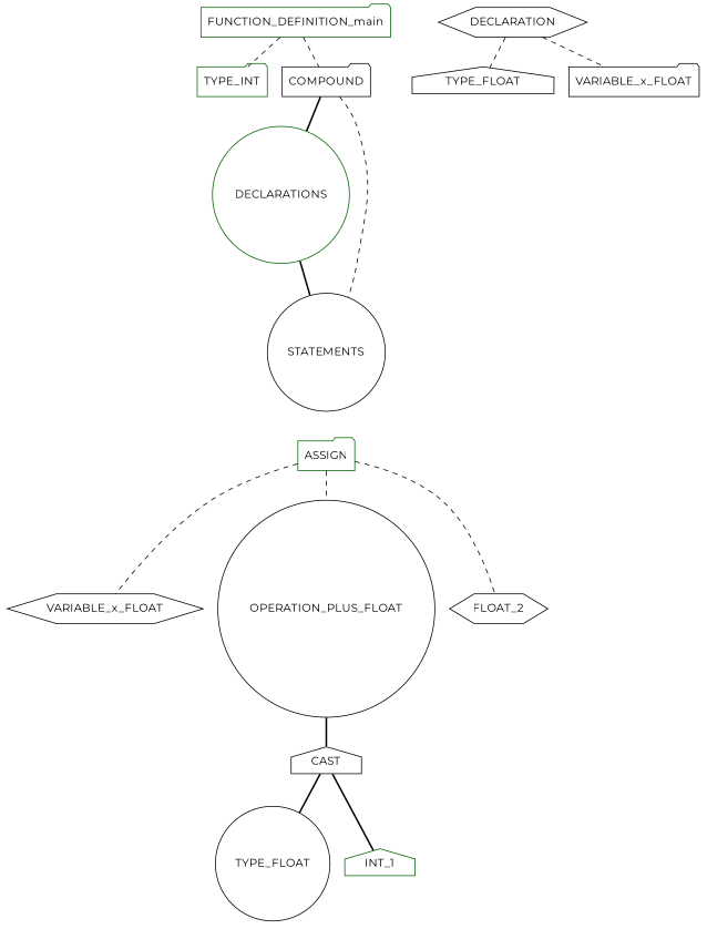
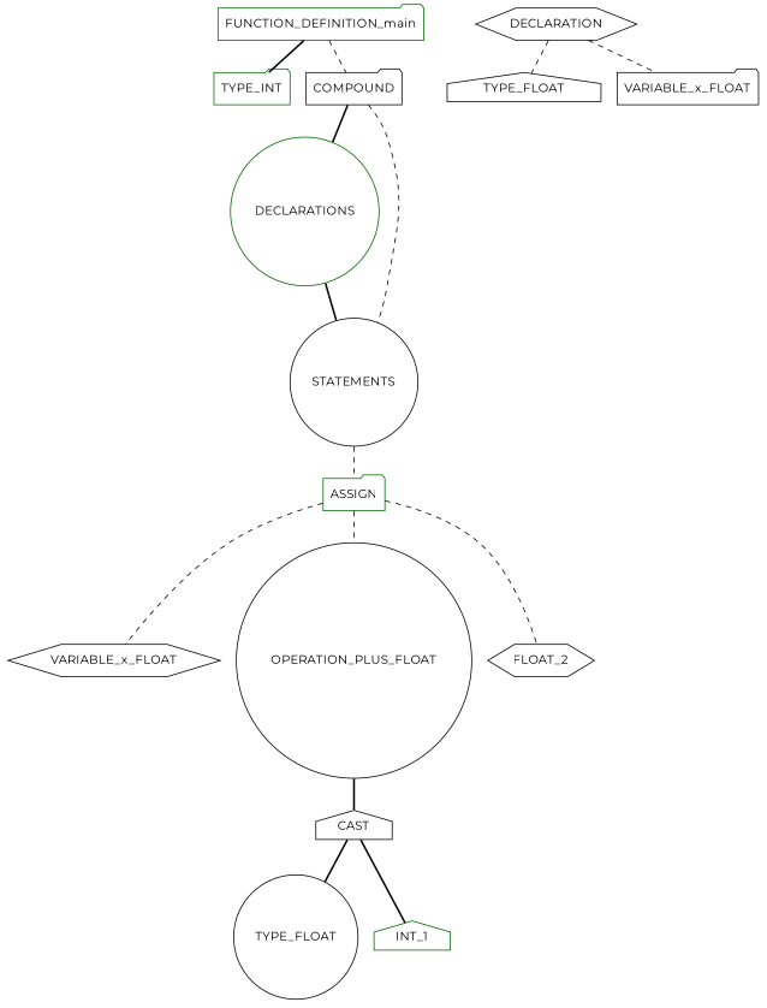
  graph {
    fontname=Montserrat
    node [color=black fontname=Montserrat shape=folder]
    edge [fontname=Montserrat style=dashed]
    n1 [color=darkgreen label=FUNCTION_DEFINITION_main]
    n2 [color=darkgreen label=TYPE_INT]
    n3 [label=COMPOUND]
    n4 [color=darkgreen label=DECLARATIONS shape=circle]
    n5 [label=STATEMENTS shape=circle]
    n6 [color=darkgreen label=ASSIGN]
    n7 [label=DECLARATION shape=hexagon]
    n8 [label=TYPE_FLOAT shape=house]
    n9 [label=VARIABLE_x_FLOAT]
    n10 [label=VARIABLE_x_FLOAT shape=hexagon]
    n11 [label=OPERATION_PLUS_FLOAT shape=circle]
    n12 [label=FLOAT_2 shape=hexagon]
    n13 [label=CAST shape=house]
    n14 [label=TYPE_FLOAT shape=circle]
    n15 [color=darkgreen label=INT_1 shape=house]
-   n1 -- n2
+   n1 -- n2 [style=bold]
    n1 -- n3
    n3 -- n4 [style=bold]
    n3 -- n5
    n4 -- n5 [style=bold]
+   n5 -- n6
    n6 -- n10
    n6 -- n11
    n6 -- n12
    n7 -- n8
    n7 -- n9
    n11 -- n13 [style=bold]
    n13 -- n14 [style=bold]
    n13 -- n15 [style=bold]
  }
